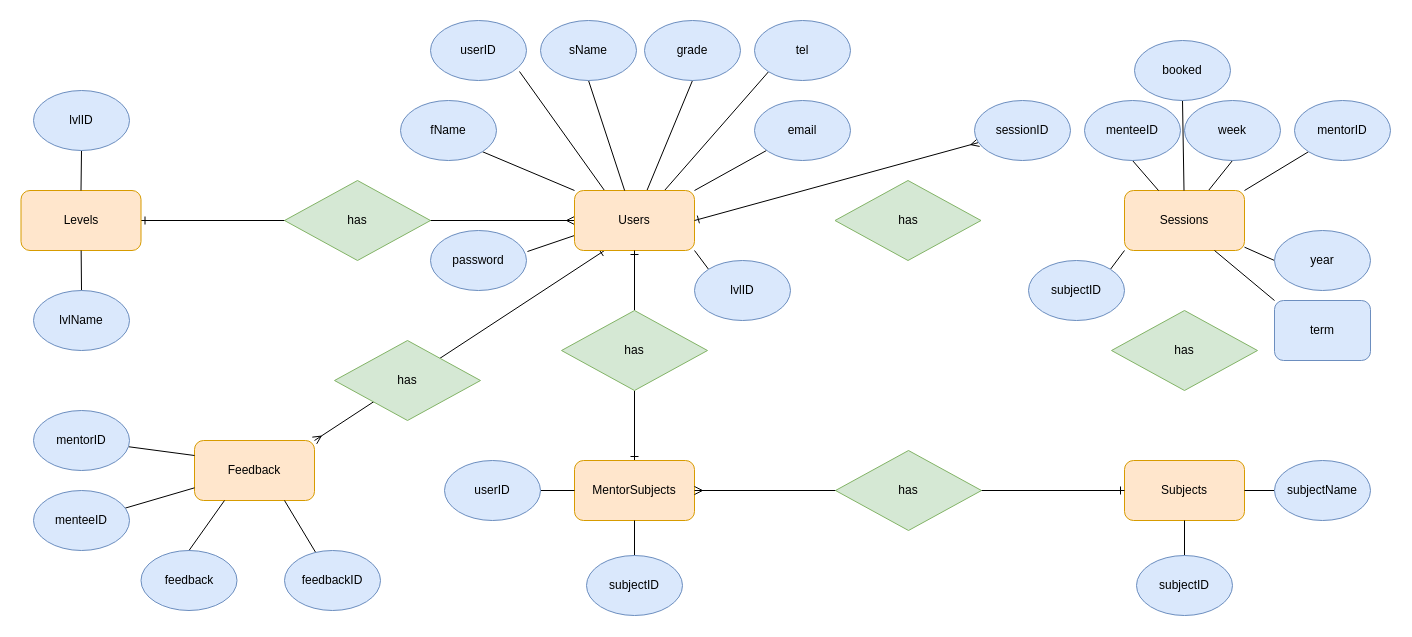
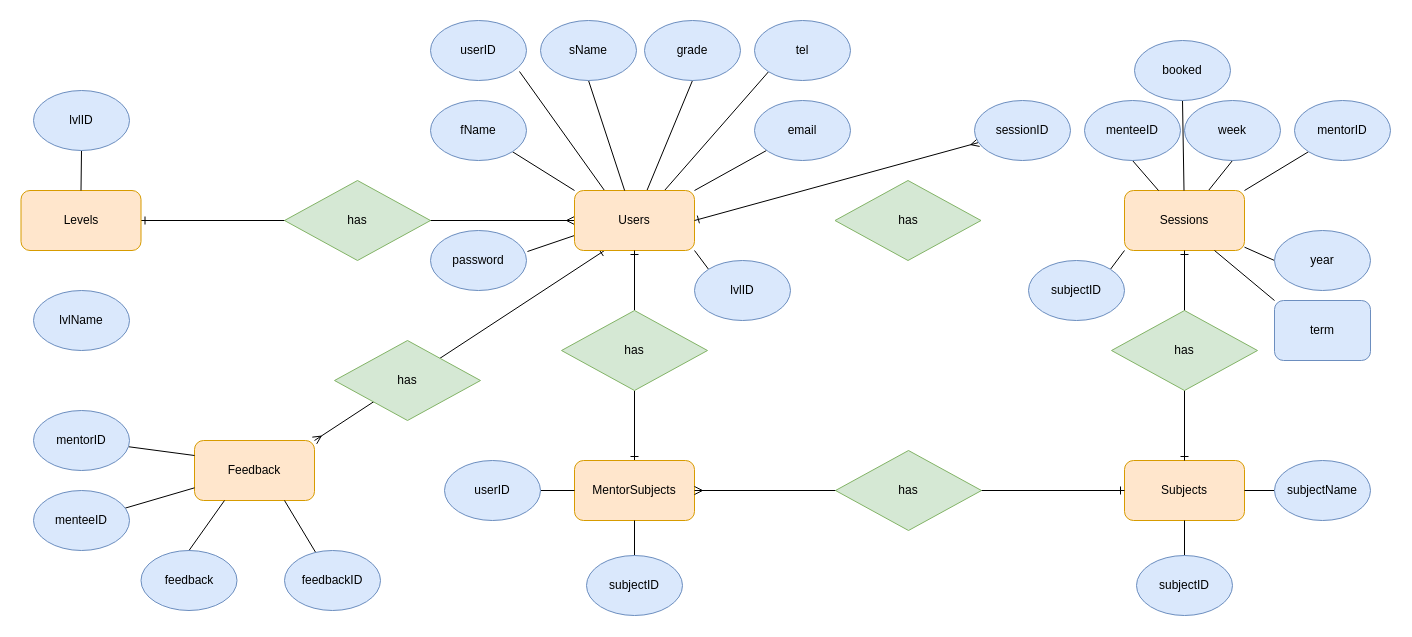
  <mxCell id="0" />
  <mxCell id="1" parent="0" />
  <mxCell id="2" style="edgeStyle=none;rounded=0;orthogonalLoop=1;jettySize=auto;html=1;entryX=0.5;entryY=1;entryDx=0;entryDy=0;startArrow=none;startFill=0;endArrow=none;endFill=0;" parent="1" source="5" target="58" edge="1"><mxGeometry relative="1" as="geometry" /></mxCell>
  <mxCell id="3" style="edgeStyle=none;rounded=0;orthogonalLoop=1;jettySize=auto;html=1;exitX=0;exitY=1;exitDx=0;exitDy=0;entryX=1;entryY=0;entryDx=0;entryDy=0;startArrow=none;startFill=0;endArrow=none;endFill=0;" parent="1" source="5" target="59" edge="1"><mxGeometry relative="1" as="geometry" /></mxCell>
  <mxCell id="4" style="edgeStyle=none;rounded=0;orthogonalLoop=1;jettySize=auto;html=1;entryX=1;entryY=0;entryDx=0;entryDy=0;startArrow=ERone;startFill=0;endArrow=ERmany;endFill=0;exitX=0.25;exitY=1;exitDx=0;exitDy=0;" parent="1" source="14" target="63" edge="1"><mxGeometry relative="1" as="geometry"><mxPoint x="464" y="350" as="sourcePoint" /></mxGeometry></mxCell>
  <mxCell id="5" value="Sessions" style="rounded=1;whiteSpace=wrap;html=1;fillColor=#ffe6cc;strokeColor=#d79b00;" parent="1" vertex="1"><mxGeometry x="1124" y="190" width="120" height="60" as="geometry" /></mxCell>
  <mxCell id="6" style="edgeStyle=orthogonalEdgeStyle;rounded=0;orthogonalLoop=1;jettySize=auto;html=1;exitX=0.5;exitY=1;exitDx=0;exitDy=0;entryX=0.5;entryY=0;entryDx=0;entryDy=0;startArrow=none;startFill=0;endArrow=ERone;endFill=0;" parent="1" source="47" target="20" edge="1"><mxGeometry relative="1" as="geometry" /></mxCell>
  <mxCell id="7" style="edgeStyle=orthogonalEdgeStyle;rounded=0;orthogonalLoop=1;jettySize=auto;html=1;startArrow=ERmany;startFill=0;endArrow=ERone;endFill=0;" parent="1" source="14" target="45" edge="1"><mxGeometry relative="1" as="geometry" /></mxCell>
  <mxCell id="8" style="edgeStyle=none;rounded=0;orthogonalLoop=1;jettySize=auto;html=1;entryX=0.5;entryY=1;entryDx=0;entryDy=0;startArrow=none;startFill=0;endArrow=none;endFill=0;" parent="1" source="14" target="55" edge="1"><mxGeometry relative="1" as="geometry" /></mxCell>
  <mxCell id="9" style="edgeStyle=none;rounded=0;orthogonalLoop=1;jettySize=auto;html=1;exitX=0.25;exitY=0;exitDx=0;exitDy=0;entryX=0.927;entryY=0.85;entryDx=0;entryDy=0;entryPerimeter=0;startArrow=none;startFill=0;endArrow=none;endFill=0;" parent="1" source="14" target="53" edge="1"><mxGeometry relative="1" as="geometry" /></mxCell>
  <mxCell id="10" style="edgeStyle=none;rounded=0;orthogonalLoop=1;jettySize=auto;html=1;exitX=0.75;exitY=0;exitDx=0;exitDy=0;entryX=0;entryY=1;entryDx=0;entryDy=0;startArrow=none;startFill=0;endArrow=none;endFill=0;" parent="1" source="14" target="54" edge="1"><mxGeometry relative="1" as="geometry" /></mxCell>
  <mxCell id="11" style="edgeStyle=none;rounded=0;orthogonalLoop=1;jettySize=auto;html=1;exitX=1;exitY=0;exitDx=0;exitDy=0;startArrow=none;startFill=0;endArrow=none;endFill=0;" parent="1" source="14" target="52" edge="1"><mxGeometry relative="1" as="geometry" /></mxCell>
  <mxCell id="12" style="edgeStyle=none;rounded=0;orthogonalLoop=1;jettySize=auto;html=1;exitX=0;exitY=0.75;exitDx=0;exitDy=0;entryX=1.01;entryY=0.35;entryDx=0;entryDy=0;startArrow=none;startFill=0;endArrow=none;endFill=0;entryPerimeter=0;" parent="1" source="14" target="57" edge="1"><mxGeometry relative="1" as="geometry" /></mxCell>
  <mxCell id="13" style="edgeStyle=none;rounded=0;orthogonalLoop=1;jettySize=auto;html=1;exitX=1;exitY=1;exitDx=0;exitDy=0;entryX=0;entryY=0;entryDx=0;entryDy=0;startArrow=none;startFill=0;endArrow=none;endFill=0;" parent="1" source="14" target="56" edge="1"><mxGeometry relative="1" as="geometry" /></mxCell>
  <mxCell id="14" value="Users" style="rounded=1;whiteSpace=wrap;html=1;fillColor=#ffe6cc;strokeColor=#d79b00;" parent="1" vertex="1"><mxGeometry x="574" y="190" width="120" height="60" as="geometry" /></mxCell>
  <mxCell id="15" value="" style="endArrow=ERmany;html=1;rounded=0;startArrow=ERone;startFill=0;endFill=0;exitX=1;exitY=0.5;exitDx=0;exitDy=0;" parent="1" source="14" target="35" edge="1"><mxGeometry width="50" height="50" relative="1" as="geometry"><mxPoint x="764" y="250" as="sourcePoint" /><mxPoint x="814" y="180" as="targetPoint" /></mxGeometry></mxCell>
  <mxCell id="16" value="has" style="rhombus;whiteSpace=wrap;html=1;fillColor=#d5e8d4;strokeColor=#82b366;" parent="1" vertex="1"><mxGeometry x="834.5" y="180" width="146" height="80" as="geometry" /></mxCell>
  <mxCell id="17" value="Subjects" style="rounded=1;whiteSpace=wrap;html=1;fillColor=#ffe6cc;strokeColor=#d79b00;" parent="1" vertex="1"><mxGeometry x="1124" y="460" width="120" height="60" as="geometry" /></mxCell>
+ <mxCell id="18" value="" style="endArrow=ERone;html=1;rounded=0;startArrow=ERone;startFill=0;endFill=0;exitX=0.5;exitY=1;exitDx=0;exitDy=0;" parent="1" source="5" target="17" edge="1"><mxGeometry width="50" height="50" relative="1" as="geometry"><mxPoint x="1094" y="330" as="sourcePoint" /><mxPoint x="664" y="330" as="targetPoint" /></mxGeometry></mxCell>
  <mxCell id="19" value="has" style="rhombus;whiteSpace=wrap;html=1;fillColor=#d5e8d4;strokeColor=#82b366;" parent="1" vertex="1"><mxGeometry x="1111" y="310" width="146" height="80" as="geometry" /></mxCell>
  <mxCell id="20" value="MentorSubjects" style="rounded=1;whiteSpace=wrap;html=1;fillColor=#ffe6cc;strokeColor=#d79b00;" parent="1" vertex="1"><mxGeometry x="574" y="460" width="120" height="60" as="geometry" /></mxCell>
  <mxCell id="21" value="" style="endArrow=ERmany;html=1;rounded=0;startArrow=ERone;startFill=0;endFill=0;exitX=0;exitY=0.5;exitDx=0;exitDy=0;entryX=1;entryY=0.5;entryDx=0;entryDy=0;" parent="1" source="17" target="20" edge="1"><mxGeometry width="50" height="50" relative="1" as="geometry"><mxPoint x="1123" y="680" as="sourcePoint" /><mxPoint x="864" y="430" as="targetPoint" /></mxGeometry></mxCell>
  <mxCell id="22" value="has" style="rhombus;whiteSpace=wrap;html=1;fillColor=#d5e8d4;strokeColor=#82b366;" parent="1" vertex="1"><mxGeometry x="835" y="450" width="146" height="80" as="geometry" /></mxCell>
  <mxCell id="23" style="edgeStyle=none;rounded=0;orthogonalLoop=1;jettySize=auto;html=1;exitX=0.5;exitY=1;exitDx=0;exitDy=0;endArrow=none;endFill=0;" parent="1" source="24" target="14" edge="1"><mxGeometry relative="1" as="geometry" /></mxCell>
  <mxCell id="24" value="sName" style="ellipse;whiteSpace=wrap;html=1;fillColor=#dae8fc;strokeColor=#6c8ebf;" parent="1" vertex="1"><mxGeometry x="540" y="20" width="96" height="60" as="geometry" /></mxCell>
  <mxCell id="25" style="rounded=0;orthogonalLoop=1;jettySize=auto;html=1;exitX=1;exitY=1;exitDx=0;exitDy=0;entryX=0;entryY=0;entryDx=0;entryDy=0;endArrow=none;endFill=0;" parent="1" source="26" target="14" edge="1"><mxGeometry relative="1" as="geometry" /></mxCell>
- <mxCell id="26" value="fName" style="ellipse;whiteSpace=wrap;html=1;fillColor=#dae8fc;strokeColor=#6c8ebf;" parent="1" vertex="1"><mxGeometry x="400" y="100" width="96" height="60" as="geometry" /></mxCell>
+ <mxCell id="26" value="fName" style="ellipse;whiteSpace=wrap;html=1;fillColor=#dae8fc;strokeColor=#6c8ebf;" parent="1" vertex="1"><mxGeometry x="430" y="100" width="96" height="60" as="geometry" /></mxCell>
  <mxCell id="27" style="edgeStyle=none;rounded=0;orthogonalLoop=1;jettySize=auto;html=1;exitX=0.5;exitY=1;exitDx=0;exitDy=0;endArrow=none;endFill=0;" parent="1" source="28" target="5" edge="1"><mxGeometry relative="1" as="geometry" /></mxCell>
  <mxCell id="28" value="menteeID" style="ellipse;whiteSpace=wrap;html=1;fillColor=#dae8fc;strokeColor=#6c8ebf;" parent="1" vertex="1"><mxGeometry x="1084" y="100" width="96" height="60" as="geometry" /></mxCell>
  <mxCell id="29" style="edgeStyle=none;rounded=0;orthogonalLoop=1;jettySize=auto;html=1;exitX=0;exitY=1;exitDx=0;exitDy=0;entryX=1;entryY=0;entryDx=0;entryDy=0;endArrow=none;endFill=0;" parent="1" source="30" target="5" edge="1"><mxGeometry relative="1" as="geometry" /></mxCell>
  <mxCell id="30" value="mentorID" style="ellipse;whiteSpace=wrap;html=1;fillColor=#dae8fc;strokeColor=#6c8ebf;" parent="1" vertex="1"><mxGeometry x="1294" y="100" width="96" height="60" as="geometry" /></mxCell>
  <mxCell id="31" style="edgeStyle=none;rounded=0;orthogonalLoop=1;jettySize=auto;html=1;exitX=0;exitY=0.5;exitDx=0;exitDy=0;endArrow=none;endFill=0;" parent="1" source="32" target="5" edge="1"><mxGeometry relative="1" as="geometry" /></mxCell>
  <mxCell id="32" value="year" style="ellipse;whiteSpace=wrap;html=1;fillColor=#dae8fc;strokeColor=#6c8ebf;" parent="1" vertex="1"><mxGeometry x="1274" y="230" width="96" height="60" as="geometry" /></mxCell>
  <mxCell id="33" style="edgeStyle=none;rounded=0;orthogonalLoop=1;jettySize=auto;html=1;exitX=0;exitY=0;exitDx=0;exitDy=0;entryX=0.75;entryY=1;entryDx=0;entryDy=0;endArrow=none;endFill=0;" parent="1" source="34" target="5" edge="1"><mxGeometry relative="1" as="geometry" /></mxCell>
  <mxCell id="34" value="term" style="whiteSpace=wrap;html=1;fillColor=#dae8fc;strokeColor=#6c8ebf;rounded=1;" parent="1" vertex="1"><mxGeometry x="1274" y="300" width="96" height="60" as="geometry" /></mxCell>
  <mxCell id="35" value="sessionID" style="ellipse;whiteSpace=wrap;html=1;fillColor=#dae8fc;strokeColor=#6c8ebf;" parent="1" vertex="1"><mxGeometry x="974" y="100" width="96" height="60" as="geometry" /></mxCell>
  <mxCell id="36" style="edgeStyle=none;rounded=0;orthogonalLoop=1;jettySize=auto;html=1;endArrow=none;endFill=0;" parent="1" source="37" target="17" edge="1"><mxGeometry relative="1" as="geometry" /></mxCell>
  <mxCell id="37" value="subjectID" style="ellipse;whiteSpace=wrap;html=1;fillColor=#dae8fc;strokeColor=#6c8ebf;" parent="1" vertex="1"><mxGeometry x="1136" y="555" width="96" height="60" as="geometry" /></mxCell>
  <mxCell id="38" style="edgeStyle=none;rounded=0;orthogonalLoop=1;jettySize=auto;html=1;endArrow=none;endFill=0;" parent="1" source="39" target="17" edge="1"><mxGeometry relative="1" as="geometry" /></mxCell>
  <mxCell id="39" value="subjectName" style="ellipse;whiteSpace=wrap;html=1;fillColor=#dae8fc;strokeColor=#6c8ebf;" parent="1" vertex="1"><mxGeometry x="1274" y="460" width="96" height="60" as="geometry" /></mxCell>
  <mxCell id="40" style="edgeStyle=none;rounded=0;orthogonalLoop=1;jettySize=auto;html=1;endArrow=none;endFill=0;" parent="1" source="41" target="20" edge="1"><mxGeometry relative="1" as="geometry" /></mxCell>
  <mxCell id="41" value="userID" style="ellipse;whiteSpace=wrap;html=1;fillColor=#dae8fc;strokeColor=#6c8ebf;" parent="1" vertex="1"><mxGeometry x="444" y="460" width="96" height="60" as="geometry" /></mxCell>
  <mxCell id="42" style="edgeStyle=none;rounded=0;orthogonalLoop=1;jettySize=auto;html=1;endArrow=none;endFill=0;" parent="1" source="43" target="20" edge="1"><mxGeometry relative="1" as="geometry" /></mxCell>
  <mxCell id="43" value="subjectID" style="ellipse;whiteSpace=wrap;html=1;fillColor=#dae8fc;strokeColor=#6c8ebf;" parent="1" vertex="1"><mxGeometry x="586" y="555" width="96" height="60" as="geometry" /></mxCell>
  <mxCell id="44" value="has" style="rhombus;whiteSpace=wrap;html=1;fillColor=#d5e8d4;strokeColor=#82b366;" parent="1" vertex="1"><mxGeometry x="284" y="180" width="146" height="80" as="geometry" /></mxCell>
  <mxCell id="45" value="Levels" style="rounded=1;whiteSpace=wrap;html=1;fillColor=#ffe6cc;strokeColor=#d79b00;" parent="1" vertex="1"><mxGeometry x="20.5" y="190" width="120" height="60" as="geometry" /></mxCell>
  <mxCell id="46" value="" style="edgeStyle=orthogonalEdgeStyle;rounded=0;orthogonalLoop=1;jettySize=auto;html=1;exitX=0.5;exitY=1;exitDx=0;exitDy=0;entryX=0.5;entryY=0;entryDx=0;entryDy=0;startArrow=ERone;startFill=0;endArrow=none;endFill=0;" parent="1" source="14" target="47" edge="1"><mxGeometry relative="1" as="geometry"><mxPoint x="634" y="250" as="sourcePoint" /><mxPoint x="634" y="460" as="targetPoint" /></mxGeometry></mxCell>
  <mxCell id="47" value="has" style="rhombus;whiteSpace=wrap;html=1;fillColor=#d5e8d4;strokeColor=#82b366;" parent="1" vertex="1"><mxGeometry x="561" y="310" width="146" height="80" as="geometry" /></mxCell>
- <mxCell id="48" style="rounded=0;orthogonalLoop=1;jettySize=auto;html=1;startArrow=none;startFill=0;endArrow=none;endFill=0;" parent="1" source="49" target="45" edge="1"><mxGeometry relative="1" as="geometry" /></mxCell>
  <mxCell id="49" value="lvlName" style="ellipse;whiteSpace=wrap;html=1;fillColor=#dae8fc;strokeColor=#6c8ebf;" parent="1" vertex="1"><mxGeometry x="33" y="290" width="96" height="60" as="geometry" /></mxCell>
  <mxCell id="50" style="edgeStyle=none;rounded=0;orthogonalLoop=1;jettySize=auto;html=1;exitX=0.5;exitY=1;exitDx=0;exitDy=0;entryX=0.5;entryY=0;entryDx=0;entryDy=0;startArrow=none;startFill=0;endArrow=none;endFill=0;" parent="1" source="51" target="45" edge="1"><mxGeometry relative="1" as="geometry" /></mxCell>
  <mxCell id="51" value="lvlID" style="ellipse;whiteSpace=wrap;html=1;fillColor=#dae8fc;strokeColor=#6c8ebf;" parent="1" vertex="1"><mxGeometry x="33" y="90" width="96" height="60" as="geometry" /></mxCell>
  <mxCell id="52" value="email" style="ellipse;whiteSpace=wrap;html=1;fillColor=#dae8fc;strokeColor=#6c8ebf;" parent="1" vertex="1"><mxGeometry x="754" y="100" width="96" height="60" as="geometry" /></mxCell>
  <mxCell id="53" value="userID" style="ellipse;whiteSpace=wrap;html=1;fillColor=#dae8fc;strokeColor=#6c8ebf;" parent="1" vertex="1"><mxGeometry x="430" y="20" width="96" height="60" as="geometry" /></mxCell>
  <mxCell id="54" value="tel" style="ellipse;whiteSpace=wrap;html=1;fillColor=#dae8fc;strokeColor=#6c8ebf;" parent="1" vertex="1"><mxGeometry x="754" y="20" width="96" height="60" as="geometry" /></mxCell>
  <mxCell id="55" value="grade" style="ellipse;whiteSpace=wrap;html=1;fillColor=#dae8fc;strokeColor=#6c8ebf;" parent="1" vertex="1"><mxGeometry x="644" y="20" width="96" height="60" as="geometry" /></mxCell>
  <mxCell id="56" value="lvlID" style="ellipse;whiteSpace=wrap;html=1;fillColor=#dae8fc;strokeColor=#6c8ebf;" parent="1" vertex="1"><mxGeometry x="694" y="260" width="96" height="60" as="geometry" /></mxCell>
  <mxCell id="57" value="password" style="ellipse;whiteSpace=wrap;html=1;fillColor=#dae8fc;strokeColor=#6c8ebf;" parent="1" vertex="1"><mxGeometry x="430" y="230" width="96" height="60" as="geometry" /></mxCell>
  <mxCell id="58" value="week" style="ellipse;whiteSpace=wrap;html=1;fillColor=#dae8fc;strokeColor=#6c8ebf;" parent="1" vertex="1"><mxGeometry x="1184" y="100" width="96" height="60" as="geometry" /></mxCell>
  <mxCell id="59" value="subjectID" style="ellipse;whiteSpace=wrap;html=1;fillColor=#dae8fc;strokeColor=#6c8ebf;" parent="1" vertex="1"><mxGeometry x="1028" y="260" width="96" height="60" as="geometry" /></mxCell>
  <mxCell id="60" style="edgeStyle=none;rounded=0;orthogonalLoop=1;jettySize=auto;html=1;exitX=0.5;exitY=1;exitDx=0;exitDy=0;startArrow=none;startFill=0;endArrow=none;endFill=0;" parent="1" source="61" target="5" edge="1"><mxGeometry relative="1" as="geometry" /></mxCell>
  <mxCell id="61" value="booked" style="ellipse;whiteSpace=wrap;html=1;fillColor=#dae8fc;strokeColor=#6c8ebf;" parent="1" vertex="1"><mxGeometry x="1134" y="40" width="96" height="60" as="geometry" /></mxCell>
  <mxCell id="62" value="has" style="rhombus;whiteSpace=wrap;html=1;fillColor=#d5e8d4;strokeColor=#82b366;" parent="1" vertex="1"><mxGeometry x="334" y="340" width="146" height="80" as="geometry" /></mxCell>
  <mxCell id="63" value="Feedback" style="rounded=1;whiteSpace=wrap;html=1;fillColor=#ffe6cc;strokeColor=#d79b00;" parent="1" vertex="1"><mxGeometry x="194" y="440" width="120" height="60" as="geometry" /></mxCell>
  <mxCell id="64" style="edgeStyle=none;rounded=0;orthogonalLoop=1;jettySize=auto;html=1;startArrow=none;startFill=0;endArrow=none;endFill=0;" parent="1" source="65" target="63" edge="1"><mxGeometry relative="1" as="geometry" /></mxCell>
  <mxCell id="65" value="menteeID" style="ellipse;whiteSpace=wrap;html=1;fillColor=#dae8fc;strokeColor=#6c8ebf;" parent="1" vertex="1"><mxGeometry x="33" y="490" width="96" height="60" as="geometry" /></mxCell>
  <mxCell id="66" style="edgeStyle=none;rounded=0;orthogonalLoop=1;jettySize=auto;html=1;entryX=0;entryY=0.25;entryDx=0;entryDy=0;startArrow=none;startFill=0;endArrow=none;endFill=0;" parent="1" source="67" target="63" edge="1"><mxGeometry relative="1" as="geometry" /></mxCell>
  <mxCell id="67" value="mentorID" style="ellipse;whiteSpace=wrap;html=1;fillColor=#dae8fc;strokeColor=#6c8ebf;" parent="1" vertex="1"><mxGeometry x="33" y="410" width="96" height="60" as="geometry" /></mxCell>
  <mxCell id="68" style="edgeStyle=none;rounded=0;orthogonalLoop=1;jettySize=auto;html=1;entryX=0.75;entryY=1;entryDx=0;entryDy=0;startArrow=none;startFill=0;endArrow=none;endFill=0;" parent="1" source="69" target="63" edge="1"><mxGeometry relative="1" as="geometry" /></mxCell>
  <mxCell id="69" value="feedbackID" style="ellipse;whiteSpace=wrap;html=1;fillColor=#dae8fc;strokeColor=#6c8ebf;" parent="1" vertex="1"><mxGeometry x="284" y="550" width="96" height="60" as="geometry" /></mxCell>
  <mxCell id="70" style="edgeStyle=none;rounded=0;orthogonalLoop=1;jettySize=auto;html=1;exitX=0.5;exitY=0;exitDx=0;exitDy=0;entryX=0.25;entryY=1;entryDx=0;entryDy=0;startArrow=none;startFill=0;endArrow=none;endFill=0;" parent="1" source="71" target="63" edge="1"><mxGeometry relative="1" as="geometry" /></mxCell>
  <mxCell id="71" value="feedback" style="ellipse;whiteSpace=wrap;html=1;fillColor=#dae8fc;strokeColor=#6c8ebf;" parent="1" vertex="1"><mxGeometry x="140.5" y="550" width="96" height="60" as="geometry" /></mxCell>
